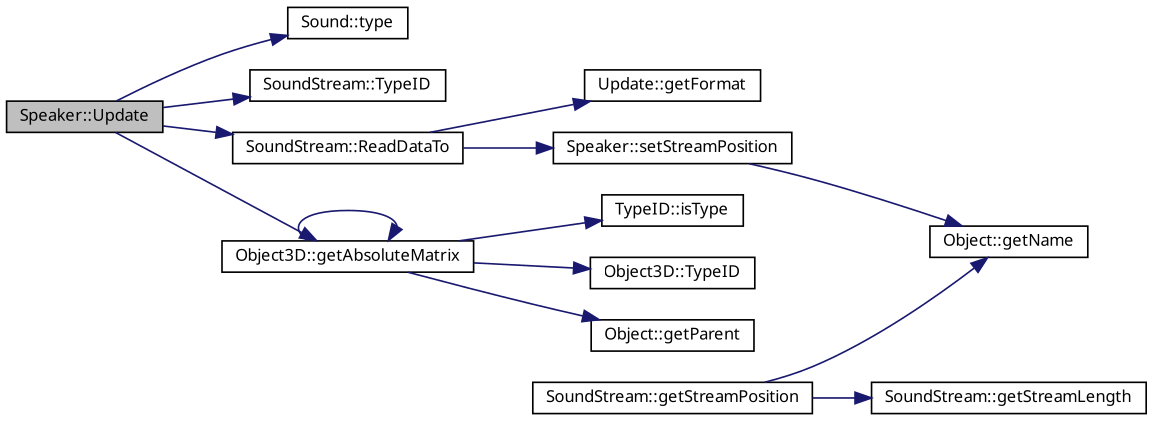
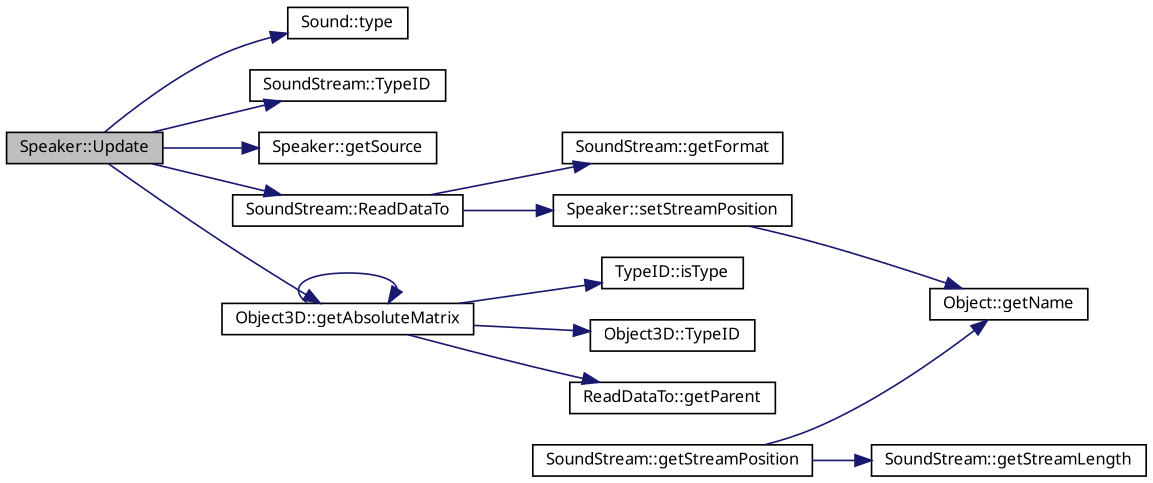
  digraph {
    fontname="Noto Sans"
    rankdir=LR
    node [color=black fillcolor=white fontname="Noto Sans" fontsize=10 shape=record style=filled]
    edge [color=midnightblue fontname="Noto Sans" fontsize=10 labelfontname=Helvetica labelfontsize=10 style=solid]
    n1 [fillcolor=grey75 fontcolor=black height=0.2 label="Speaker::Update" width=0.4]
    n2 [height=0.2 label="Sound::type" width=0.4]
    n3 [height=0.2 label="SoundStream::TypeID" width=0.4]
+   n4 [height=0.2 label="Speaker::getSource" width=0.4]
    n5 [height=0.2 label="SoundStream::ReadDataTo" width=0.4]
    n6 [height=0.2 label="Object3D::getAbsoluteMatrix" width=0.4]
-   n7 [height=0.2 label="Update::getFormat" width=0.4]
+   n7 [height=0.2 label="SoundStream::getFormat" width=0.4]
    n8 [height=0.2 label="Speaker::setStreamPosition" width=0.4]
    n9 [height=0.2 label="TypeID::isType" width=0.4]
    n10 [height=0.2 label="Object3D::TypeID" width=0.4]
-   n11 [height=0.2 label="Object::getParent" width=0.4]
+   n11 [height=0.2 label="ReadDataTo::getParent" width=0.4]
    n12 [height=0.2 label="SoundStream::getStreamPosition" width=0.4]
    n13 [height=0.2 label="SoundStream::getStreamLength" width=0.4]
    n14 [height=0.2 label="Object::getName" width=0.4]
    n1 -> n2
    n1 -> n3
+   n1 -> n4
    n1 -> n5
    n1 -> n6
    n5 -> n7
    n5 -> n8
    n6 -> n6
    n6 -> n9
    n6 -> n10
    n6 -> n11
    n8 -> n14
    n12 -> n13
    n12 -> n14
  }
